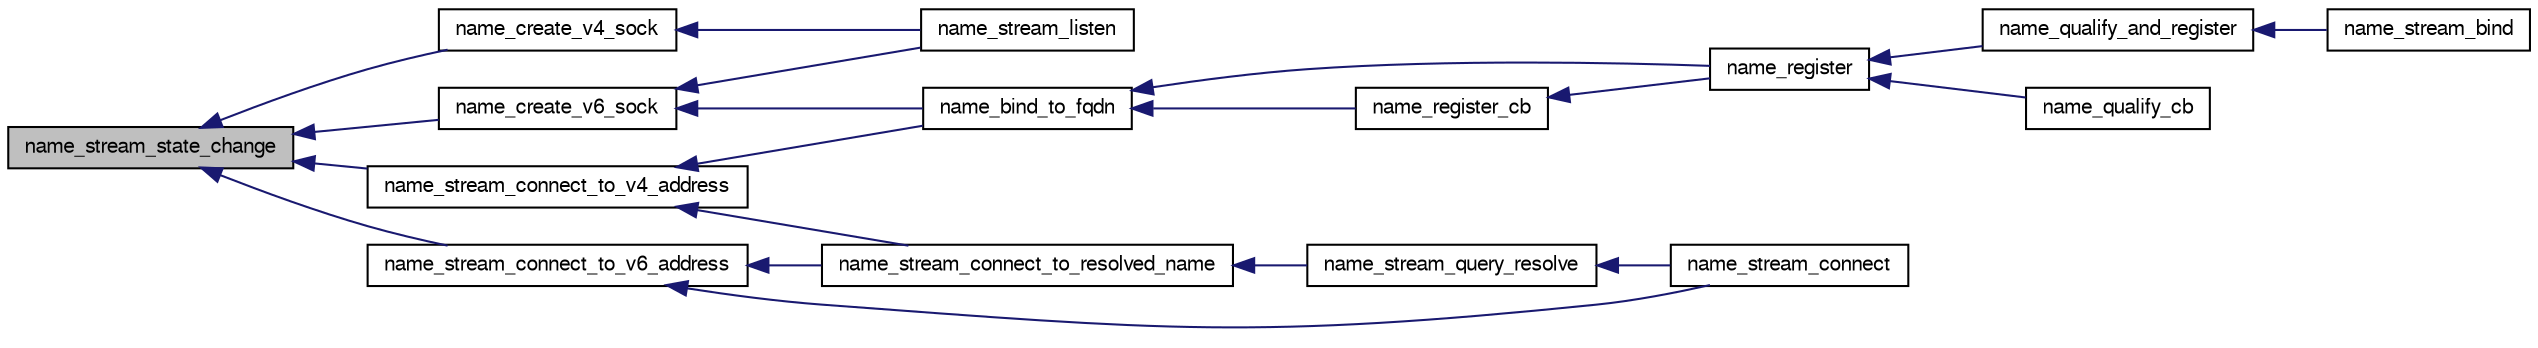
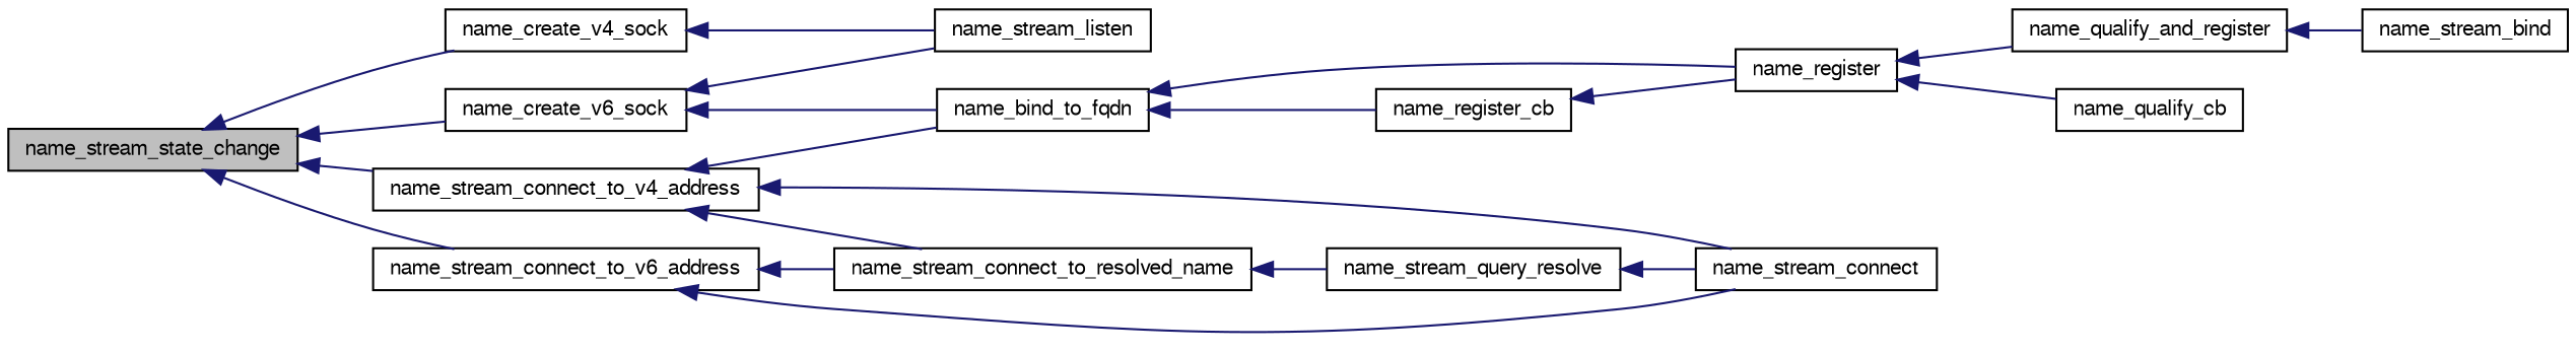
  digraph {
    rankdir=LR
    node [color=black fillcolor=white fontname=FreeSans fontsize=10 shape=record style=filled]
    edge [color=midnightblue dir=back fontname=FreeSans fontsize=10 labelfontname=FreeSans labelfontsize=10 style=solid]
    n1 [fillcolor=grey75 fontcolor=black height=0.2 label=name_stream_state_change width=0.4]
    n2 [height=0.2 label=name_create_v4_sock width=0.4]
    n3 [height=0.2 label=name_create_v6_sock width=0.4]
    n4 [height=0.2 label=name_stream_connect_to_v4_address width=0.4]
    n5 [height=0.2 label=name_stream_connect_to_v6_address width=0.4]
    n6 [height=0.2 label=name_stream_listen width=0.4]
    n7 [height=0.2 label=name_bind_to_fqdn width=0.4]
    n8 [height=0.2 label=name_stream_connect width=0.4]
    n9 [height=0.2 label=name_stream_connect_to_resolved_name width=0.4]
    n10 [height=0.2 label=name_register width=0.4]
    n11 [height=0.2 label=name_register_cb width=0.4]
    n12 [height=0.2 label=name_qualify_and_register width=0.4]
    n13 [height=0.2 label=name_qualify_cb width=0.4]
    n14 [height=0.2 label=name_stream_bind width=0.4]
    n15 [height=0.2 label=name_stream_query_resolve width=0.4]
    n1 -> n2
    n1 -> n3
    n1 -> n4
    n1 -> n5
    n2 -> n6
    n3 -> n6
    n3 -> n7
    n4 -> n7
+   n4 -> n8
    n4 -> n9
    n5 -> n8
    n5 -> n9
    n7 -> n10
    n7 -> n11
    n9 -> n15
    n10 -> n12
    n10 -> n13
    n11 -> n10
    n12 -> n14
    n15 -> n8
  }
